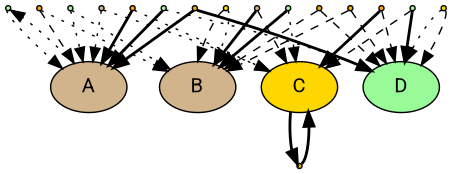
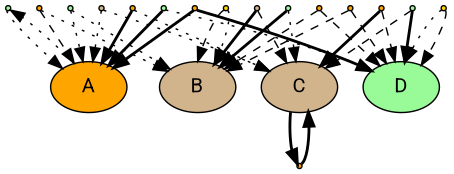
  digraph {
    fontname=Roboto
    node [fillcolor=orange fontname=Roboto shape=point style=filled]
    edge [fontname=Roboto style=dotted]
    ee52ad191e4b158873532c8d782787 [fillcolor=palegreen]
-   A [fillcolor=tan shape=""]
+   A [shape=""]
    e4920f57a2374323a1d7da7daa790336 [fillcolor=palegreen]
    B [fillcolor=tan shape=""]
    f56f72a49d09419d3c338fc1b41 [fillcolor=tan]
-   C [fillcolor=gold shape=""]
+   C [fillcolor=tan shape=""]
    b45049482da4cf4ad2da315c5a94274
    cba313b0e73b486ab0013d8d5252fcbc [fillcolor=palegreen]
    D [fillcolor=palegreen shape=""]
    acf6f72bcacf4c2c91a38f154b39ba24
    e7067d6493460ab7f40a85cede69c7 [fillcolor=gold]
    fa89a7385849b9a51a1d947a3ec5be [fillcolor=palegreen]
    b5bd59d52cf64b9385a504736f4bef06
    ffd6534e1459d8dfab8a2068b74f9
    afa2401894242868424240e0cb6a6 [fillcolor=tan]
    f84fb57240d042498b8a0c46d54e5280 [fillcolor=palegreen]
    b9052dc59d34250b9e4e754473a4550
    a978ff4e86342baafa92441b732a79c
    adb194b7b4d3434f96f42a971471e978
    e81eafb6743a5aae5e40e5c00b39c [fillcolor=gold]
    ee52ad191e4b158873532c8d782787 -> A
    A -> ee52ad191e4b158873532c8d782787
    e4920f57a2374323a1d7da7daa790336 -> A
    e4920f57a2374323a1d7da7daa790336 -> B
    f56f72a49d09419d3c338fc1b41 -> A
    f56f72a49d09419d3c338fc1b41 -> C
    C -> b45049482da4cf4ad2da315c5a94274 [style=bold]
    b45049482da4cf4ad2da315c5a94274 -> C [style=bold]
    cba313b0e73b486ab0013d8d5252fcbc -> A [style=bold]
    cba313b0e73b486ab0013d8d5252fcbc -> D
    acf6f72bcacf4c2c91a38f154b39ba24 -> A [style=dashed]
    acf6f72bcacf4c2c91a38f154b39ba24 -> B
    e7067d6493460ab7f40a85cede69c7 -> B [style=dashed]
    e7067d6493460ab7f40a85cede69c7 -> B
    fa89a7385849b9a51a1d947a3ec5be -> B [style=bold]
    fa89a7385849b9a51a1d947a3ec5be -> C
    b5bd59d52cf64b9385a504736f4bef06 -> B [style=dashed]
    b5bd59d52cf64b9385a504736f4bef06 -> D [style=dashed]
    ffd6534e1459d8dfab8a2068b74f9 -> A [style=bold]
    ffd6534e1459d8dfab8a2068b74f9 -> C
    afa2401894242868424240e0cb6a6 -> B [style=bold]
    afa2401894242868424240e0cb6a6 -> C [style=dashed]
    f84fb57240d042498b8a0c46d54e5280 -> C [style=dashed]
    f84fb57240d042498b8a0c46d54e5280 -> D [style=bold]
    b9052dc59d34250b9e4e754473a4550 -> A [style=bold]
    b9052dc59d34250b9e4e754473a4550 -> D [style=bold]
    a978ff4e86342baafa92441b732a79c -> B [style=dashed]
    a978ff4e86342baafa92441b732a79c -> D [style=dashed]
    adb194b7b4d3434f96f42a971471e978 -> C [style=bold]
    adb194b7b4d3434f96f42a971471e978 -> D [style=dashed]
    e81eafb6743a5aae5e40e5c00b39c -> D
    e81eafb6743a5aae5e40e5c00b39c -> D [style=dashed]
  }
